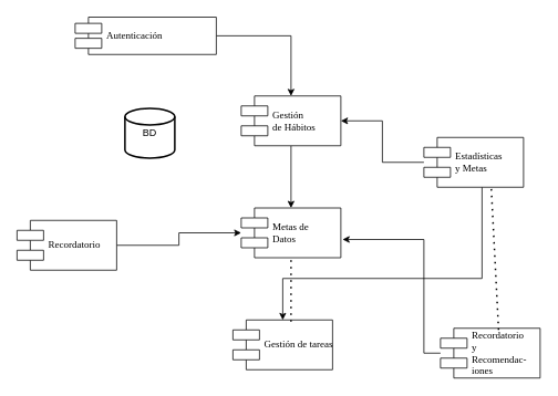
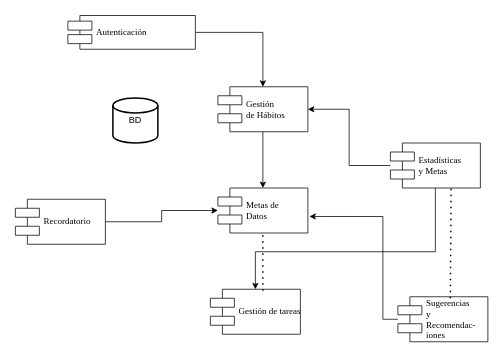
  <mxCell id="0" />
  <mxCell id="1" parent="0" />
  <mxCell id="2" style="edgeStyle=orthogonalEdgeStyle;rounded=0;orthogonalLoop=1;jettySize=auto;html=1;" edge="1" parent="1" source="3" target="8"><mxGeometry relative="1" as="geometry" /></mxCell>
  <mxCell id="3" value="Autenticación" style="shape=component;align=left;spacingLeft=36;rounded=0;shadow=0;comic=0;labelBackgroundColor=none;strokeWidth=1;fontFamily=Verdana;fontSize=12;html=1;" vertex="1" parent="1"><mxGeometry x="90" y="20" width="170" height="45" as="geometry" /></mxCell>
  <mxCell id="4" style="edgeStyle=orthogonalEdgeStyle;rounded=0;orthogonalLoop=1;jettySize=auto;html=1;" edge="1" parent="1" source="5" target="10"><mxGeometry relative="1" as="geometry" /></mxCell>
  <mxCell id="5" value="Recordatorio" style="shape=component;align=left;spacingLeft=36;rounded=0;shadow=0;comic=0;labelBackgroundColor=none;strokeWidth=1;fontFamily=Verdana;fontSize=12;html=1;" vertex="1" parent="1"><mxGeometry x="20" y="265" width="120" height="60" as="geometry" /></mxCell>
- <mxCell id="6" value="Recordatorio&amp;nbsp;&lt;br&gt;y&lt;br&gt;Recomendac-&lt;br&gt;iones" style="shape=component;align=left;spacingLeft=36;rounded=0;shadow=0;comic=0;labelBackgroundColor=none;strokeWidth=1;fontFamily=Verdana;fontSize=12;html=1;" vertex="1" parent="1"><mxGeometry x="530" y="395" width="120" height="60" as="geometry" /></mxCell>
+ <mxCell id="6" value="Sugerencias&amp;nbsp;&lt;br&gt;y&lt;br&gt;Recomendac-&lt;br&gt;iones" style="shape=component;align=left;spacingLeft=36;rounded=0;shadow=0;comic=0;labelBackgroundColor=none;strokeWidth=1;fontFamily=Verdana;fontSize=12;html=1;" vertex="1" parent="1"><mxGeometry x="530" y="395" width="120" height="60" as="geometry" /></mxCell>
  <mxCell id="7" style="edgeStyle=orthogonalEdgeStyle;rounded=0;orthogonalLoop=1;jettySize=auto;html=1;" edge="1" parent="1" source="8" target="10"><mxGeometry relative="1" as="geometry" /></mxCell>
  <mxCell id="8" value="Gestión &lt;br&gt;de Hábitos" style="shape=component;align=left;spacingLeft=36;rounded=0;shadow=0;comic=0;labelBackgroundColor=none;strokeWidth=1;fontFamily=Verdana;fontSize=12;html=1;" vertex="1" parent="1"><mxGeometry x="290" y="115" width="120" height="60" as="geometry" /></mxCell>
  <mxCell id="9" value="Gestión de tareas" style="shape=component;align=left;spacingLeft=36;rounded=0;shadow=0;comic=0;labelBackgroundColor=none;strokeWidth=1;fontFamily=Verdana;fontSize=12;html=1;" vertex="1" parent="1"><mxGeometry x="280" y="385" width="120" height="60" as="geometry" /></mxCell>
  <mxCell id="10" value="Metas de&amp;nbsp;&lt;br&gt;Datos" style="shape=component;align=left;spacingLeft=36;rounded=0;shadow=0;comic=0;labelBackgroundColor=none;strokeWidth=1;fontFamily=Verdana;fontSize=12;html=1;" vertex="1" parent="1"><mxGeometry x="290" y="250" width="120" height="60" as="geometry" /></mxCell>
  <mxCell id="11" style="edgeStyle=orthogonalEdgeStyle;rounded=0;orthogonalLoop=1;jettySize=auto;html=1;" edge="1" parent="1" source="13" target="9"><mxGeometry relative="1" as="geometry"><Array as="points"><mxPoint x="580" y="335" /><mxPoint x="340" y="335" /></Array></mxGeometry></mxCell>
  <mxCell id="12" style="edgeStyle=orthogonalEdgeStyle;rounded=0;orthogonalLoop=1;jettySize=auto;html=1;entryX=1;entryY=0.5;entryDx=0;entryDy=0;" edge="1" parent="1" source="13" target="8"><mxGeometry relative="1" as="geometry" /></mxCell>
- <mxCell id="13" value="Estadísticas&lt;br&gt;y Metas" style="shape=component;align=left;spacingLeft=36;rounded=0;shadow=0;comic=0;labelBackgroundColor=none;strokeWidth=1;fontFamily=Verdana;fontSize=12;html=1;" vertex="1" parent="1"><mxGeometry x="510" y="165" width="120" height="60" as="geometry" /></mxCell>
+ <mxCell id="13" value="Estadísticas&lt;br&gt;y Metas" style="shape=component;align=left;spacingLeft=36;rounded=0;shadow=0;comic=0;labelBackgroundColor=none;strokeWidth=1;fontFamily=Verdana;fontSize=12;html=1;" vertex="1" parent="1"><mxGeometry x="520" y="190" width="120" height="60" as="geometry" /></mxCell>
  <mxCell id="14" value="" style="endArrow=none;dashed=1;html=1;dashPattern=1 3;strokeWidth=2;rounded=0;exitX=0.583;exitY=0.033;exitDx=0;exitDy=0;exitPerimeter=0;entryX=0.5;entryY=1;entryDx=0;entryDy=0;" edge="1" parent="1" source="9" target="10"><mxGeometry width="50" height="50" relative="1" as="geometry"><mxPoint x="310" y="345" as="sourcePoint" /><mxPoint x="360" y="295" as="targetPoint" /></mxGeometry></mxCell>
  <mxCell id="15" style="edgeStyle=orthogonalEdgeStyle;rounded=0;orthogonalLoop=1;jettySize=auto;html=1;entryX=1.017;entryY=0.633;entryDx=0;entryDy=0;entryPerimeter=0;" edge="1" parent="1" source="6" target="10"><mxGeometry relative="1" as="geometry"><Array as="points"><mxPoint x="510" y="288" /></Array></mxGeometry></mxCell>
  <mxCell id="16" value="" style="endArrow=none;dashed=1;html=1;dashPattern=1 3;strokeWidth=2;rounded=0;exitX=0.583;exitY=0.033;exitDx=0;exitDy=0;exitPerimeter=0;entryX=0.675;entryY=0.967;entryDx=0;entryDy=0;entryPerimeter=0;" edge="1" parent="1" source="6" target="13"><mxGeometry width="50" height="50" relative="1" as="geometry"><mxPoint x="600" y="310" as="sourcePoint" /><mxPoint x="600" y="255" as="targetPoint" /></mxGeometry></mxCell>
  <mxCell id="17" value="BD" style="strokeWidth=2;html=1;shape=mxgraph.flowchart.database;whiteSpace=wrap;" vertex="1" parent="1"><mxGeometry x="150" y="130" width="60" height="60" as="geometry" /></mxCell>
